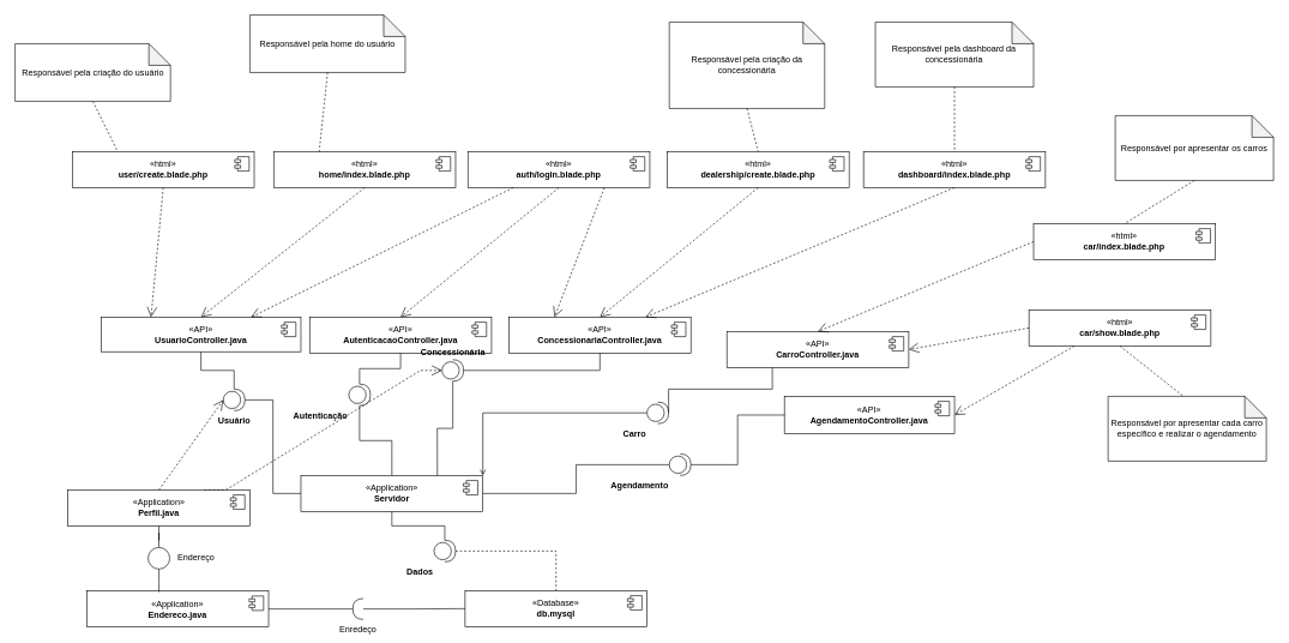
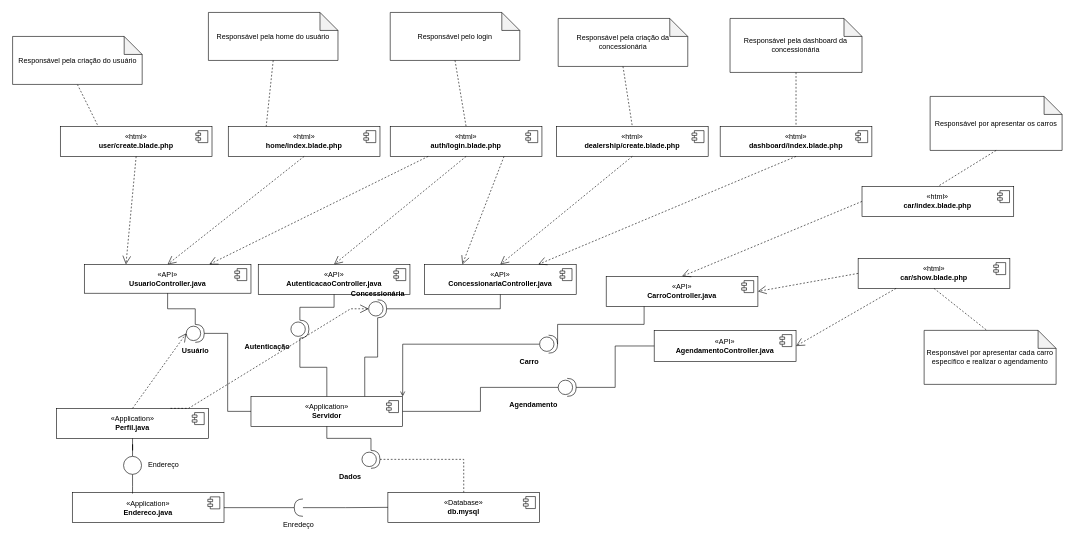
  <mxCell id="0" style=";html=1;" />
  <mxCell id="1" style=";html=1;" parent="0" />
  <mxCell id="2" value="«Database»&lt;br&gt;&lt;b&gt;db.mysql&lt;/b&gt;" style="html=1;dropTarget=0;whiteSpace=wrap;" vertex="1" parent="1"><mxGeometry x="646.09" y="820" width="252.91" height="50" as="geometry" /></mxCell>
  <mxCell id="3" value="" style="shape=module;jettyWidth=8;jettyHeight=4;" vertex="1" parent="2"><mxGeometry x="1" width="20" height="20" relative="1" as="geometry"><mxPoint x="-27" y="7" as="offset" /></mxGeometry></mxCell>
  <mxCell id="4" value="«API»&lt;br&gt;&lt;b&gt;AgendamentoController.java&lt;/b&gt;" style="html=1;dropTarget=0;whiteSpace=wrap;" vertex="1" parent="1"><mxGeometry x="1090" y="550" width="236.49" height="51.98" as="geometry" /></mxCell>
  <mxCell id="5" value="" style="shape=module;jettyWidth=8;jettyHeight=4;" vertex="1" parent="4"><mxGeometry x="1" width="20" height="20" relative="1" as="geometry"><mxPoint x="-27" y="7" as="offset" /></mxGeometry></mxCell>
  <mxCell id="6" value="«API»&lt;br&gt;&lt;b&gt;ConcessionariaController.java&lt;/b&gt;" style="html=1;dropTarget=0;whiteSpace=wrap;" vertex="1" parent="1"><mxGeometry x="707.09" y="440" width="252.91" height="50" as="geometry" /></mxCell>
  <mxCell id="7" value="" style="shape=module;jettyWidth=8;jettyHeight=4;" vertex="1" parent="6"><mxGeometry x="1" width="20" height="20" relative="1" as="geometry"><mxPoint x="-27" y="7" as="offset" /></mxGeometry></mxCell>
  <mxCell id="8" value="«Application»&lt;br&gt;&lt;b&gt;Endereco.java&lt;/b&gt;" style="html=1;dropTarget=0;whiteSpace=wrap;" vertex="1" parent="1"><mxGeometry x="120" y="820.5" width="252.93" height="50" as="geometry" /></mxCell>
  <mxCell id="9" value="" style="shape=module;jettyWidth=8;jettyHeight=4;" vertex="1" parent="8"><mxGeometry x="1" width="20" height="20" relative="1" as="geometry"><mxPoint x="-27" y="7" as="offset" /></mxGeometry></mxCell>
  <mxCell id="10" value="«API»&lt;br&gt;&lt;b&gt;CarroController.java&lt;/b&gt;" style="html=1;dropTarget=0;whiteSpace=wrap;" vertex="1" parent="1"><mxGeometry x="1010" y="460" width="252.91" height="50" as="geometry" /></mxCell>
  <mxCell id="11" value="" style="shape=module;jettyWidth=8;jettyHeight=4;" vertex="1" parent="10"><mxGeometry x="1" width="20" height="20" relative="1" as="geometry"><mxPoint x="-27" y="7" as="offset" /></mxGeometry></mxCell>
  <mxCell id="12" value="«API»&lt;br&gt;&lt;b&gt;UsuarioController.java&lt;/b&gt;" style="html=1;dropTarget=0;whiteSpace=wrap;" vertex="1" parent="1"><mxGeometry x="140" y="440" width="277.86" height="48.02" as="geometry" /></mxCell>
  <mxCell id="13" value="" style="shape=module;jettyWidth=8;jettyHeight=4;" vertex="1" parent="12"><mxGeometry x="1" width="20" height="20" relative="1" as="geometry"><mxPoint x="-27" y="7" as="offset" /></mxGeometry></mxCell>
  <mxCell id="14" value="«API»&lt;br&gt;&lt;b&gt;AutenticacaoController.java&lt;/b&gt;" style="html=1;dropTarget=0;whiteSpace=wrap;" vertex="1" parent="1"><mxGeometry x="430" y="440" width="252.88" height="50" as="geometry" /></mxCell>
  <mxCell id="15" value="" style="shape=module;jettyWidth=8;jettyHeight=4;" vertex="1" parent="14"><mxGeometry x="1" width="20" height="20" relative="1" as="geometry"><mxPoint x="-27" y="7" as="offset" /></mxGeometry></mxCell>
  <mxCell id="16" value="«Application»&lt;br&gt;&lt;b&gt;Servidor&lt;/b&gt;" style="html=1;dropTarget=0;whiteSpace=wrap;" vertex="1" parent="1"><mxGeometry x="417.86" y="660" width="252.91" height="50" as="geometry" /></mxCell>
  <mxCell id="17" value="" style="shape=module;jettyWidth=8;jettyHeight=4;" vertex="1" parent="16"><mxGeometry x="1" width="20" height="20" relative="1" as="geometry"><mxPoint x="-27" y="7" as="offset" /></mxGeometry></mxCell>
  <mxCell id="18" value="«html»&lt;br&gt;&lt;b&gt;user/create.blade.php&lt;/b&gt;" style="html=1;dropTarget=0;whiteSpace=wrap;" vertex="1" parent="1"><mxGeometry x="100" y="210" width="252.91" height="50" as="geometry" /></mxCell>
  <mxCell id="19" value="" style="shape=module;jettyWidth=8;jettyHeight=4;" vertex="1" parent="18"><mxGeometry x="1" width="20" height="20" relative="1" as="geometry"><mxPoint x="-27" y="7" as="offset" /></mxGeometry></mxCell>
  <mxCell id="20" value="«html»&lt;br&gt;&lt;b&gt;home/index.blade.php&lt;/b&gt;" style="html=1;dropTarget=0;whiteSpace=wrap;" vertex="1" parent="1"><mxGeometry x="380" y="210" width="252.91" height="50" as="geometry" /></mxCell>
  <mxCell id="21" value="" style="shape=module;jettyWidth=8;jettyHeight=4;" vertex="1" parent="20"><mxGeometry x="1" width="20" height="20" relative="1" as="geometry"><mxPoint x="-27" y="7" as="offset" /></mxGeometry></mxCell>
  <mxCell id="22" value="«html»&lt;br&gt;&lt;b&gt;car/index.blade.php&lt;/b&gt;" style="html=1;dropTarget=0;whiteSpace=wrap;" vertex="1" parent="1"><mxGeometry x="1436.45" y="310" width="252.91" height="50" as="geometry" /></mxCell>
  <mxCell id="23" value="" style="shape=module;jettyWidth=8;jettyHeight=4;" vertex="1" parent="22"><mxGeometry x="1" width="20" height="20" relative="1" as="geometry"><mxPoint x="-27" y="7" as="offset" /></mxGeometry></mxCell>
  <mxCell id="24" value="«html»&lt;br&gt;&lt;b&gt;dealership/create.blade.php&lt;/b&gt;" style="html=1;dropTarget=0;whiteSpace=wrap;" vertex="1" parent="1"><mxGeometry x="927.09" y="210" width="252.91" height="50" as="geometry" /></mxCell>
  <mxCell id="25" value="" style="shape=module;jettyWidth=8;jettyHeight=4;" vertex="1" parent="24"><mxGeometry x="1" width="20" height="20" relative="1" as="geometry"><mxPoint x="-27" y="7" as="offset" /></mxGeometry></mxCell>
  <mxCell id="26" value="«html»&lt;br&gt;&lt;b&gt;auth/login.blade.php&lt;/b&gt;" style="html=1;dropTarget=0;whiteSpace=wrap;" vertex="1" parent="1"><mxGeometry x="650" y="210" width="252.91" height="50" as="geometry" /></mxCell>
  <mxCell id="27" value="" style="shape=module;jettyWidth=8;jettyHeight=4;" vertex="1" parent="26"><mxGeometry x="1" width="20" height="20" relative="1" as="geometry"><mxPoint x="-27" y="7" as="offset" /></mxGeometry></mxCell>
  <mxCell id="28" value="«html»&lt;br&gt;&lt;b&gt;dashboard/index.blade.php&lt;/b&gt;" style="html=1;dropTarget=0;whiteSpace=wrap;" vertex="1" parent="1"><mxGeometry x="1200" y="210" width="252.91" height="50" as="geometry" /></mxCell>
  <mxCell id="29" value="" style="shape=module;jettyWidth=8;jettyHeight=4;" vertex="1" parent="28"><mxGeometry x="1" width="20" height="20" relative="1" as="geometry"><mxPoint x="-27" y="7" as="offset" /></mxGeometry></mxCell>
  <mxCell id="30" value="«html»&lt;br&gt;&lt;b&gt;car/show.blade.php&lt;/b&gt;" style="html=1;dropTarget=0;whiteSpace=wrap;" vertex="1" parent="1"><mxGeometry x="1430" y="430" width="252.91" height="50" as="geometry" /></mxCell>
  <mxCell id="31" value="" style="shape=module;jettyWidth=8;jettyHeight=4;" vertex="1" parent="30"><mxGeometry x="1" width="20" height="20" relative="1" as="geometry"><mxPoint x="-27" y="7" as="offset" /></mxGeometry></mxCell>
  <mxCell id="32" value="&lt;br&gt;" style="endArrow=none;endSize=12;dashed=1;rounded=0;exitX=0.5;exitY=1;exitDx=0;exitDy=0;exitPerimeter=0;entryX=0.25;entryY=0;entryDx=0;entryDy=0;endFill=0;html=1;labelPosition=right;verticalLabelPosition=bottom;align=left;verticalAlign=top;" edge="1" parent="1" source="36" target="18"><mxGeometry x="0.004" width="160" relative="1" as="geometry"><mxPoint x="470" y="598.02" as="sourcePoint" /><mxPoint x="630" y="598.02" as="targetPoint" /><mxPoint as="offset" /></mxGeometry></mxCell>
  <mxCell id="33" value="&lt;br&gt;" style="endArrow=open;endSize=12;dashed=1;html=1;rounded=0;exitX=0.5;exitY=1;exitDx=0;exitDy=0;entryX=0.25;entryY=0;entryDx=0;entryDy=0;labelPosition=right;verticalLabelPosition=bottom;align=left;verticalAlign=top;" edge="1" parent="1" source="18" target="12"><mxGeometry width="160" relative="1" as="geometry"><mxPoint x="310" y="310" as="sourcePoint" /><mxPoint x="470" y="310" as="targetPoint" /></mxGeometry></mxCell>
  <mxCell id="34" value="«Application»&lt;br style=&quot;border-color: var(--border-color);&quot;&gt;&lt;b style=&quot;border-color: var(--border-color);&quot;&gt;Perfil.java&lt;/b&gt;" style="html=1;dropTarget=0;whiteSpace=wrap;" vertex="1" parent="1"><mxGeometry x="94" y="680" width="252.91" height="50" as="geometry" /></mxCell>
  <mxCell id="35" value="" style="shape=module;jettyWidth=8;jettyHeight=4;" vertex="1" parent="34"><mxGeometry x="1" width="20" height="20" relative="1" as="geometry"><mxPoint x="-27" y="7" as="offset" /></mxGeometry></mxCell>
  <mxCell id="36" value="Responsável pela criação do usuário" style="shape=note;whiteSpace=wrap;html=1;backgroundOutline=1;darkOpacity=0.05;" vertex="1" parent="1"><mxGeometry x="20.5" y="60" width="216" height="80" as="geometry" /></mxCell>
  <mxCell id="37" value="Responsável pela home do usuário" style="shape=note;whiteSpace=wrap;html=1;backgroundOutline=1;darkOpacity=0.05;" vertex="1" parent="1"><mxGeometry x="346.91" y="20" width="216" height="80" as="geometry" /></mxCell>
- <mxCell id="38" value="Responsável pela criação da concessionária" style="shape=note;whiteSpace=wrap;html=1;backgroundOutline=1;darkOpacity=0.05;" vertex="1" parent="1"><mxGeometry x="930" y="30" width="216" height="120" as="geometry" /></mxCell>
+ <mxCell id="38" value="Responsável pela criação da concessionária" style="shape=note;whiteSpace=wrap;html=1;backgroundOutline=1;darkOpacity=0.05;" vertex="1" parent="1"><mxGeometry x="930" y="30" width="216" height="80" as="geometry" /></mxCell>
  <mxCell id="39" value="Responsável pela dashboard da concessionária" style="shape=note;whiteSpace=wrap;html=1;backgroundOutline=1;darkOpacity=0.05;" vertex="1" parent="1"><mxGeometry x="1216.45" y="30" width="220" height="90" as="geometry" /></mxCell>
+ <mxCell id="40" value="Responsável pelo login" style="shape=note;whiteSpace=wrap;html=1;backgroundOutline=1;darkOpacity=0.05;" vertex="1" parent="1"><mxGeometry x="650" y="20" width="216" height="80" as="geometry" /></mxCell>
  <mxCell id="41" value="Responsável por apresentar os carros" style="shape=note;whiteSpace=wrap;html=1;backgroundOutline=1;darkOpacity=0.05;" vertex="1" parent="1"><mxGeometry x="1550" y="160" width="220" height="90" as="geometry" /></mxCell>
  <mxCell id="42" value="Responsável por apresentar cada carro específico e realizar o agendamento" style="shape=note;whiteSpace=wrap;html=1;backgroundOutline=1;darkOpacity=0.05;" vertex="1" parent="1"><mxGeometry x="1540" y="550" width="220" height="90" as="geometry" /></mxCell>
  <mxCell id="43" value="&lt;br&gt;" style="endArrow=none;endSize=12;dashed=1;rounded=0;exitX=0.5;exitY=1;exitDx=0;exitDy=0;exitPerimeter=0;entryX=0.25;entryY=0;entryDx=0;entryDy=0;endFill=0;html=1;labelPosition=right;verticalLabelPosition=bottom;align=left;verticalAlign=top;" edge="1" parent="1" source="37" target="20"><mxGeometry x="0.004" width="160" relative="1" as="geometry"><mxPoint x="139" y="150" as="sourcePoint" /><mxPoint x="253" y="210" as="targetPoint" /><mxPoint as="offset" /></mxGeometry></mxCell>
  <mxCell id="44" value="&lt;br&gt;" style="endArrow=open;endSize=12;dashed=1;html=1;rounded=0;exitX=0.5;exitY=1;exitDx=0;exitDy=0;labelPosition=right;verticalLabelPosition=bottom;align=left;verticalAlign=top;entryX=0.5;entryY=0;entryDx=0;entryDy=0;" edge="1" parent="1" source="20" target="12"><mxGeometry width="160" relative="1" as="geometry"><mxPoint x="253" y="315" as="sourcePoint" /><mxPoint x="330" y="345" as="targetPoint" /></mxGeometry></mxCell>
+ <mxCell id="45" value="&lt;br&gt;" style="endArrow=none;endSize=12;dashed=1;rounded=0;exitX=0.5;exitY=1;exitDx=0;exitDy=0;exitPerimeter=0;entryX=0.5;entryY=0;entryDx=0;entryDy=0;endFill=0;html=1;labelPosition=right;verticalLabelPosition=bottom;align=left;verticalAlign=top;" edge="1" parent="1" source="40" target="26"><mxGeometry x="0.004" width="160" relative="1" as="geometry"><mxPoint x="742" y="110" as="sourcePoint" /><mxPoint x="730" y="220" as="targetPoint" /><mxPoint as="offset" /></mxGeometry></mxCell>
  <mxCell id="46" value="&lt;br&gt;" style="endArrow=open;endSize=12;dashed=1;html=1;rounded=0;exitX=0.25;exitY=1;exitDx=0;exitDy=0;labelPosition=right;verticalLabelPosition=bottom;align=left;verticalAlign=top;entryX=0.75;entryY=0;entryDx=0;entryDy=0;" edge="1" parent="1" source="26" target="12"><mxGeometry width="160" relative="1" as="geometry"><mxPoint x="516" y="270" as="sourcePoint" /><mxPoint x="289" y="450" as="targetPoint" /></mxGeometry></mxCell>
  <mxCell id="47" value="&lt;br&gt;" style="endArrow=open;endSize=12;dashed=1;html=1;rounded=0;labelPosition=right;verticalLabelPosition=bottom;align=left;verticalAlign=top;entryX=0.25;entryY=0;entryDx=0;entryDy=0;exitX=0.75;exitY=1;exitDx=0;exitDy=0;" edge="1" parent="1" source="26" target="6"><mxGeometry width="160" relative="1" as="geometry"><mxPoint x="800" y="310" as="sourcePoint" /><mxPoint x="299" y="460" as="targetPoint" /></mxGeometry></mxCell>
  <mxCell id="48" value="&lt;br&gt;" style="endArrow=open;endSize=12;dashed=1;html=1;rounded=0;labelPosition=right;verticalLabelPosition=bottom;align=left;verticalAlign=top;entryX=0.5;entryY=0;entryDx=0;entryDy=0;exitX=0.5;exitY=1;exitDx=0;exitDy=0;" edge="1" parent="1" source="26" target="14"><mxGeometry width="160" relative="1" as="geometry"><mxPoint x="840" y="260" as="sourcePoint" /><mxPoint x="309" y="470" as="targetPoint" /></mxGeometry></mxCell>
  <mxCell id="49" value="&lt;br&gt;" style="endArrow=none;endSize=12;dashed=1;rounded=0;exitX=0.5;exitY=1;exitDx=0;exitDy=0;exitPerimeter=0;entryX=0.5;entryY=0;entryDx=0;entryDy=0;endFill=0;html=1;labelPosition=right;verticalLabelPosition=bottom;align=left;verticalAlign=top;" edge="1" parent="1" source="38" target="24"><mxGeometry x="0.004" width="160" relative="1" as="geometry"><mxPoint x="768" y="110" as="sourcePoint" /><mxPoint x="786" y="220" as="targetPoint" /><mxPoint as="offset" /></mxGeometry></mxCell>
  <mxCell id="50" value="&lt;br&gt;" style="endArrow=open;endSize=12;dashed=1;html=1;rounded=0;labelPosition=right;verticalLabelPosition=bottom;align=left;verticalAlign=top;entryX=0.5;entryY=0;entryDx=0;entryDy=0;exitX=0.5;exitY=1;exitDx=0;exitDy=0;" edge="1" parent="1" source="24" target="6"><mxGeometry width="160" relative="1" as="geometry"><mxPoint x="850" y="270" as="sourcePoint" /><mxPoint x="780" y="450" as="targetPoint" /></mxGeometry></mxCell>
  <mxCell id="51" value="&lt;br&gt;" style="endArrow=none;endSize=12;dashed=1;rounded=0;exitX=0.5;exitY=1;exitDx=0;exitDy=0;exitPerimeter=0;entryX=0.5;entryY=0;entryDx=0;entryDy=0;endFill=0;html=1;labelPosition=right;verticalLabelPosition=bottom;align=left;verticalAlign=top;" edge="1" parent="1" source="39" target="28"><mxGeometry x="0.004" width="160" relative="1" as="geometry"><mxPoint x="1048" y="120" as="sourcePoint" /><mxPoint x="1064" y="220" as="targetPoint" /><mxPoint as="offset" /></mxGeometry></mxCell>
  <mxCell id="52" value="&lt;br&gt;" style="endArrow=open;endSize=12;dashed=1;html=1;rounded=0;labelPosition=right;verticalLabelPosition=bottom;align=left;verticalAlign=top;entryX=0.75;entryY=0;entryDx=0;entryDy=0;exitX=0.5;exitY=1;exitDx=0;exitDy=0;" edge="1" parent="1" source="28" target="6"><mxGeometry width="160" relative="1" as="geometry"><mxPoint x="1064" y="270" as="sourcePoint" /><mxPoint x="844" y="450" as="targetPoint" /></mxGeometry></mxCell>
  <mxCell id="53" value="&lt;br&gt;" style="endArrow=none;endSize=12;dashed=1;rounded=0;exitX=0.5;exitY=1;exitDx=0;exitDy=0;exitPerimeter=0;entryX=0.5;entryY=0;entryDx=0;entryDy=0;endFill=0;html=1;labelPosition=right;verticalLabelPosition=bottom;align=left;verticalAlign=top;" edge="1" parent="1" source="41" target="22"><mxGeometry x="0.004" width="160" relative="1" as="geometry"><mxPoint x="1336" y="130" as="sourcePoint" /><mxPoint x="1336" y="220" as="targetPoint" /><mxPoint as="offset" /></mxGeometry></mxCell>
  <mxCell id="54" value="&lt;br&gt;" style="endArrow=none;endSize=12;dashed=1;rounded=0;exitX=0.47;exitY=-0.011;exitDx=0;exitDy=0;exitPerimeter=0;entryX=0.5;entryY=1;entryDx=0;entryDy=0;endFill=0;html=1;labelPosition=right;verticalLabelPosition=bottom;align=left;verticalAlign=top;" edge="1" parent="1" source="42" target="30"><mxGeometry x="0.004" width="160" relative="1" as="geometry"><mxPoint x="1346" y="140" as="sourcePoint" /><mxPoint x="1346" y="230" as="targetPoint" /><mxPoint as="offset" /></mxGeometry></mxCell>
  <mxCell id="55" value="&lt;br&gt;" style="endArrow=open;endSize=12;dashed=1;html=1;rounded=0;labelPosition=right;verticalLabelPosition=bottom;align=left;verticalAlign=top;entryX=0.5;entryY=0;entryDx=0;entryDy=0;exitX=0;exitY=0.5;exitDx=0;exitDy=0;" edge="1" parent="1" source="22" target="10"><mxGeometry width="160" relative="1" as="geometry"><mxPoint x="1336" y="270" as="sourcePoint" /><mxPoint x="907" y="450" as="targetPoint" /></mxGeometry></mxCell>
  <mxCell id="56" value="&lt;br&gt;" style="endArrow=open;endSize=12;dashed=1;html=1;rounded=0;labelPosition=right;verticalLabelPosition=bottom;align=left;verticalAlign=top;entryX=1;entryY=0.5;entryDx=0;entryDy=0;exitX=0;exitY=0.5;exitDx=0;exitDy=0;" edge="1" parent="1" source="30" target="10"><mxGeometry width="160" relative="1" as="geometry"><mxPoint x="1346" y="280" as="sourcePoint" /><mxPoint x="917" y="460" as="targetPoint" /></mxGeometry></mxCell>
  <mxCell id="57" value="&lt;br&gt;" style="endArrow=open;endSize=12;dashed=1;html=1;rounded=0;labelPosition=right;verticalLabelPosition=bottom;align=left;verticalAlign=top;entryX=1;entryY=0.5;entryDx=0;entryDy=0;exitX=0.25;exitY=1;exitDx=0;exitDy=0;" edge="1" parent="1" source="30" target="4"><mxGeometry width="160" relative="1" as="geometry"><mxPoint x="1440" y="465" as="sourcePoint" /><mxPoint x="1273" y="495" as="targetPoint" /></mxGeometry></mxCell>
  <mxCell id="58" style="edgeStyle=orthogonalEdgeStyle;rounded=0;orthogonalLoop=1;jettySize=auto;html=1;entryX=0.5;entryY=1;entryDx=0;entryDy=0;endArrow=none;endFill=0;" edge="1" parent="1" source="60" target="14"><mxGeometry relative="1" as="geometry" /></mxCell>
  <mxCell id="59" style="edgeStyle=orthogonalEdgeStyle;rounded=0;orthogonalLoop=1;jettySize=auto;html=1;entryX=0.5;entryY=0;entryDx=0;entryDy=0;endArrow=none;endFill=0;" edge="1" parent="1" source="60" target="16"><mxGeometry relative="1" as="geometry" /></mxCell>
  <mxCell id="60" value="&lt;b&gt;Autenticação&lt;/b&gt;" style="shape=providedRequiredInterface;verticalLabelPosition=bottom;sketch=0;labelPosition=left;align=right;verticalAlign=top;html=1;" vertex="1" parent="1"><mxGeometry x="484.44" y="533" width="30" height="30" as="geometry" /></mxCell>
  <mxCell id="61" style="edgeStyle=orthogonalEdgeStyle;rounded=0;orthogonalLoop=1;jettySize=auto;html=1;entryX=0.25;entryY=1;entryDx=0;entryDy=0;exitX=1;exitY=0.5;exitDx=0;exitDy=0;exitPerimeter=0;endArrow=none;endFill=0;" edge="1" parent="1" source="63" target="10"><mxGeometry relative="1" as="geometry"><Array as="points"><mxPoint x="929" y="540" /><mxPoint x="1073" y="540" /></Array></mxGeometry></mxCell>
  <mxCell id="62" style="edgeStyle=orthogonalEdgeStyle;rounded=0;orthogonalLoop=1;jettySize=auto;html=1;entryX=1;entryY=0;entryDx=0;entryDy=0;endArrow=open;endFill=0;" edge="1" parent="1" source="63" target="16"><mxGeometry relative="1" as="geometry" /></mxCell>
  <mxCell id="63" value="&lt;b&gt;Carro&lt;/b&gt;" style="shape=providedRequiredInterface;verticalLabelPosition=bottom;sketch=0;labelPosition=left;align=right;verticalAlign=top;html=1;" vertex="1" parent="1"><mxGeometry x="899" y="558" width="30" height="30" as="geometry" /></mxCell>
  <mxCell id="64" style="edgeStyle=orthogonalEdgeStyle;rounded=0;orthogonalLoop=1;jettySize=auto;html=1;entryX=0;entryY=0.5;entryDx=0;entryDy=0;endArrow=none;endFill=0;" edge="1" parent="1" source="66" target="4"><mxGeometry relative="1" as="geometry" /></mxCell>
  <mxCell id="65" style="edgeStyle=orthogonalEdgeStyle;rounded=0;orthogonalLoop=1;jettySize=auto;html=1;entryX=1;entryY=0.5;entryDx=0;entryDy=0;endArrow=none;endFill=0;" edge="1" parent="1" source="66" target="16"><mxGeometry relative="1" as="geometry" /></mxCell>
  <mxCell id="66" value="&lt;b&gt;Agendamento&lt;/b&gt;" style="shape=providedRequiredInterface;verticalLabelPosition=bottom;sketch=0;labelPosition=left;align=right;verticalAlign=top;html=1;" vertex="1" parent="1"><mxGeometry x="930" y="630" width="30" height="30" as="geometry" /></mxCell>
  <mxCell id="67" style="edgeStyle=orthogonalEdgeStyle;rounded=0;orthogonalLoop=1;jettySize=auto;html=1;entryX=0.5;entryY=1;entryDx=0;entryDy=0;endArrow=none;endFill=0;" edge="1" parent="1" source="69" target="6"><mxGeometry relative="1" as="geometry" /></mxCell>
  <mxCell id="68" style="edgeStyle=orthogonalEdgeStyle;rounded=0;orthogonalLoop=1;jettySize=auto;html=1;entryX=0.75;entryY=0;entryDx=0;entryDy=0;endArrow=none;endFill=0;" edge="1" parent="1" source="69" target="16"><mxGeometry relative="1" as="geometry" /></mxCell>
  <mxCell id="69" value="&lt;b&gt;Concessionária&lt;/b&gt;" style="shape=providedRequiredInterface;verticalLabelPosition=top;sketch=0;labelPosition=center;align=center;verticalAlign=bottom;html=1;" vertex="1" parent="1"><mxGeometry x="614" y="499" width="30" height="30" as="geometry" /></mxCell>
  <mxCell id="70" style="edgeStyle=orthogonalEdgeStyle;rounded=0;orthogonalLoop=1;jettySize=auto;html=1;entryX=0.5;entryY=1;entryDx=0;entryDy=0;endArrow=none;endFill=0;" edge="1" parent="1" source="72" target="12"><mxGeometry relative="1" as="geometry" /></mxCell>
  <mxCell id="71" style="edgeStyle=orthogonalEdgeStyle;rounded=0;orthogonalLoop=1;jettySize=auto;html=1;entryX=0;entryY=0.5;entryDx=0;entryDy=0;endArrow=none;endFill=0;" edge="1" parent="1" source="72" target="16"><mxGeometry relative="1" as="geometry" /></mxCell>
  <mxCell id="72" value="&lt;b&gt;Usuário&lt;/b&gt;" style="shape=providedRequiredInterface;verticalLabelPosition=bottom;sketch=0;labelPosition=center;align=center;verticalAlign=top;html=1;" vertex="1" parent="1"><mxGeometry x="310" y="540" width="30" height="30" as="geometry" /></mxCell>
  <mxCell id="73" style="edgeStyle=orthogonalEdgeStyle;rounded=0;orthogonalLoop=1;jettySize=auto;html=1;entryX=0.5;entryY=1;entryDx=0;entryDy=0;endArrow=none;endFill=0;" edge="1" parent="1" source="75" target="16"><mxGeometry relative="1" as="geometry" /></mxCell>
  <mxCell id="74" style="edgeStyle=orthogonalEdgeStyle;rounded=0;orthogonalLoop=1;jettySize=auto;html=1;entryX=0.5;entryY=0;entryDx=0;entryDy=0;endArrow=none;endFill=0;dashed=1;" edge="1" parent="1" source="75" target="2"><mxGeometry relative="1" as="geometry" /></mxCell>
  <mxCell id="75" value="&lt;b&gt;Dados&lt;/b&gt;" style="shape=providedRequiredInterface;verticalLabelPosition=bottom;sketch=0;labelPosition=left;align=right;verticalAlign=top;html=1;" vertex="1" parent="1"><mxGeometry x="602.91" y="750" width="30" height="30" as="geometry" /></mxCell>
  <mxCell id="76" style="edgeStyle=orthogonalEdgeStyle;rounded=0;orthogonalLoop=1;jettySize=auto;html=1;entryX=0;entryY=0.5;entryDx=0;entryDy=0;endArrow=none;endFill=0;" edge="1" parent="1" source="78" target="2"><mxGeometry relative="1" as="geometry" /></mxCell>
  <mxCell id="77" style="edgeStyle=orthogonalEdgeStyle;rounded=0;orthogonalLoop=1;jettySize=auto;html=1;entryX=1;entryY=0.5;entryDx=0;entryDy=0;endArrow=none;endFill=0;" edge="1" parent="1" source="78" target="8"><mxGeometry relative="1" as="geometry" /></mxCell>
  <mxCell id="78" value="Enredeço" style="shape=requiredInterface;html=1;verticalLabelPosition=bottom;sketch=0;direction=west;" vertex="1" parent="1"><mxGeometry x="490" y="831" width="14.5" height="29" as="geometry" /></mxCell>
  <mxCell id="79" style="edgeStyle=orthogonalEdgeStyle;rounded=0;orthogonalLoop=1;jettySize=auto;html=1;entryX=0.5;entryY=1;entryDx=0;entryDy=0;endArrow=none;endFill=0;" edge="1" parent="1" source="81" target="34"><mxGeometry relative="1" as="geometry" /></mxCell>
  <mxCell id="80" style="edgeStyle=orthogonalEdgeStyle;rounded=0;orthogonalLoop=1;jettySize=auto;html=1;entryX=0.397;entryY=0.03;entryDx=0;entryDy=0;entryPerimeter=0;endArrow=none;endFill=0;" edge="1" parent="1" source="81" target="8"><mxGeometry relative="1" as="geometry" /></mxCell>
  <mxCell id="81" value="" style="ellipse;whiteSpace=wrap;html=1;aspect=fixed;" vertex="1" parent="1"><mxGeometry x="205.45" y="760" width="30" height="30" as="geometry" /></mxCell>
  <mxCell id="82" value="Endereço" style="text;html=1;align=center;verticalAlign=middle;resizable=0;points=[];autosize=1;strokeColor=none;fillColor=none;" vertex="1" parent="1"><mxGeometry x="236.5" y="760" width="70" height="30" as="geometry" /></mxCell>
  <mxCell id="83" value="&lt;br&gt;" style="endArrow=open;endSize=12;dashed=1;html=1;rounded=0;exitX=0.5;exitY=0;exitDx=0;exitDy=0;labelPosition=right;verticalLabelPosition=bottom;align=left;verticalAlign=top;entryX=0;entryY=0.5;entryDx=0;entryDy=0;entryPerimeter=0;" edge="1" parent="1" source="34" target="72"><mxGeometry width="160" relative="1" as="geometry"><mxPoint x="306.5" y="530" as="sourcePoint" /><mxPoint x="79.5" y="710" as="targetPoint" /></mxGeometry></mxCell>
  <mxCell id="84" value="&lt;br&gt;" style="endArrow=open;endSize=12;dashed=1;html=1;rounded=0;exitX=0.75;exitY=0;exitDx=0;exitDy=0;labelPosition=right;verticalLabelPosition=bottom;align=left;verticalAlign=top;entryX=0;entryY=0.5;entryDx=0;entryDy=0;entryPerimeter=0;edgeStyle=entityRelationEdgeStyle;" edge="1" parent="1" source="34" target="69"><mxGeometry width="160" relative="1" as="geometry"><mxPoint x="230" y="690" as="sourcePoint" /><mxPoint x="320" y="565" as="targetPoint" /></mxGeometry></mxCell>
